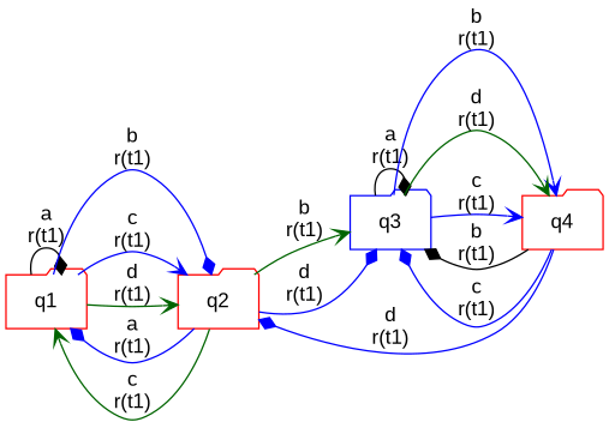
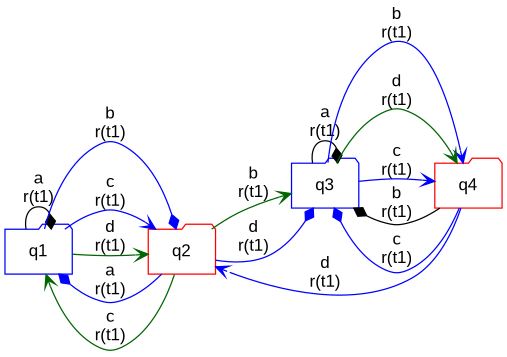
  digraph {
    fontname="Liberation Sans"
    rankdir=LR
    node [color=blue fontname="Liberation Sans" shape=folder]
    edge [arrowhead=diamond color=blue fontname="Liberation Sans"]
-   n1 [color=red label=q1]
+   n1 [label=q1]
    n2 [color=red label=q2]
    n3 [label=q3]
    n4 [color=red label=q4]
    n1 -> n1 [color=black label="a\nr(t1)\n"]
    n1 -> n2 [label="b\nr(t1)\n"]
    n1 -> n2 [arrowhead=vee label="c\nr(t1)\n"]
    n1 -> n2 [arrowhead=vee color=darkgreen label="d\nr(t1)\n"]
    n2 -> n1 [label="a\nr(t1)\n"]
    n2 -> n1 [arrowhead=vee color=darkgreen label="c\nr(t1)\n"]
    n2 -> n3 [arrowhead=vee color=darkgreen label="b\nr(t1)\n"]
    n2 -> n3 [label="d\nr(t1)\n"]
    n3 -> n3 [color=black label="a\nr(t1)\n"]
    n3 -> n4 [arrowhead=vee label="b\nr(t1)\n"]
    n3 -> n4 [arrowhead=vee color=darkgreen label="d\nr(t1)\n"]
    n3 -> n4 [arrowhead=vee label="c\nr(t1)\n"]
-   n4 -> n2 [label="d\nr(t1)\n"]
+   n4 -> n2 [arrowhead=vee label="d\nr(t1)\n"]
    n4 -> n3 [color=black label="b\nr(t1)\n"]
    n4 -> n3 [label="c\nr(t1)\n"]
  }
